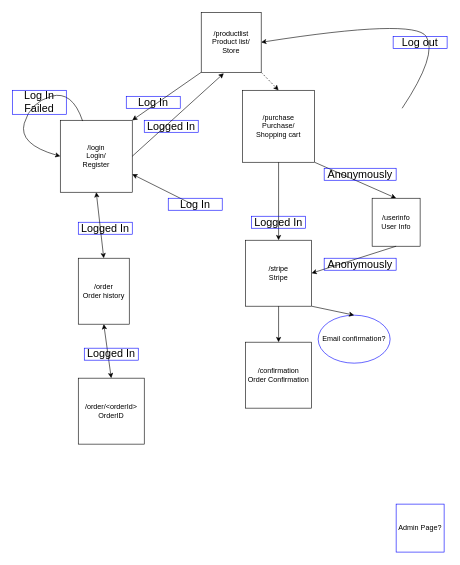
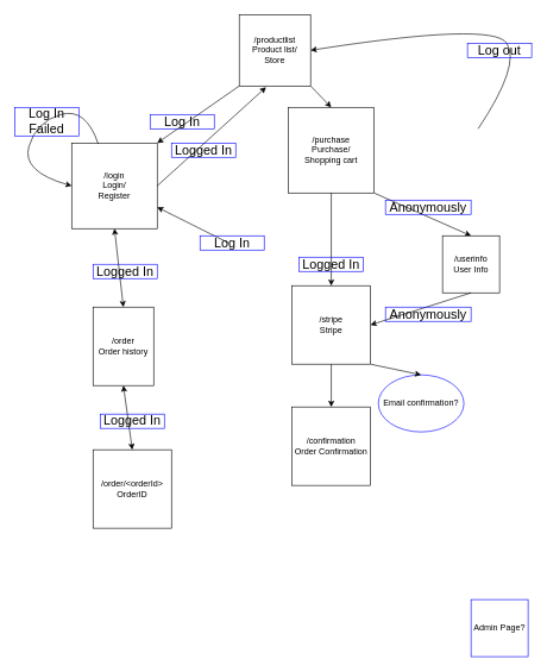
  <mxCell id="0" />
  <mxCell id="1" parent="0" />
  <mxCell id="2" value="/login&lt;br&gt;Login/&lt;br&gt;Register" style="whiteSpace=wrap;html=1;aspect=fixed;" parent="1" vertex="1"><mxGeometry x="100" y="200" width="120" height="120" as="geometry" /></mxCell>
  <mxCell id="3" value="/purchase&lt;br&gt;Purchase/&lt;br&gt;Shopping cart" style="whiteSpace=wrap;html=1;aspect=fixed;" parent="1" vertex="1"><mxGeometry x="404" y="150" width="120" height="120" as="geometry" /></mxCell>
  <mxCell id="4" value="" style="endArrow=classic;html=1;exitX=1;exitY=1;exitDx=0;exitDy=0;entryX=0.5;entryY=0;entryDx=0;entryDy=0;" parent="1" source="3" target="9" edge="1"><mxGeometry width="50" height="50" relative="1" as="geometry"><mxPoint x="310" y="290" as="sourcePoint" /><mxPoint x="540" y="380" as="targetPoint" /></mxGeometry></mxCell>
  <mxCell id="5" value="/order&lt;br&gt;Order history" style="whiteSpace=wrap;html=1;aspect=fixed;" parent="1" vertex="1"><mxGeometry x="130" y="430" width="85" height="110" as="geometry" /></mxCell>
  <mxCell id="6" value="/order/&amp;lt;orderId&amp;gt;&lt;br&gt;OrderID" style="whiteSpace=wrap;html=1;aspect=fixed;" parent="1" vertex="1"><mxGeometry x="130" y="630" width="110" height="110" as="geometry" /></mxCell>
  <mxCell id="7" value="" style="curved=1;endArrow=classic;html=1;entryX=0;entryY=0.5;entryDx=0;entryDy=0;exitX=0.311;exitY=0.011;exitDx=0;exitDy=0;exitPerimeter=0;" parent="1" source="2" target="2" edge="1"><mxGeometry width="50" height="50" relative="1" as="geometry"><mxPoint x="310" y="280" as="sourcePoint" /><mxPoint x="360" y="230" as="targetPoint" /><Array as="points"><mxPoint x="120" y="150" /><mxPoint x="50" y="170" /><mxPoint x="30" y="240" /></Array></mxGeometry></mxCell>
  <mxCell id="8" value="" style="endArrow=classic;html=1;exitX=0.5;exitY=1;exitDx=0;exitDy=0;" parent="1" source="3" target="10" edge="1"><mxGeometry width="50" height="50" relative="1" as="geometry"><mxPoint x="390" y="320" as="sourcePoint" /><mxPoint x="390" y="540" as="targetPoint" /></mxGeometry></mxCell>
  <mxCell id="9" value="/userinfo&lt;br&gt;User Info" style="whiteSpace=wrap;html=1;aspect=fixed;" parent="1" vertex="1"><mxGeometry x="620" y="330" width="80" height="80" as="geometry" /></mxCell>
  <mxCell id="10" value="/stripe&lt;br&gt;Stripe" style="whiteSpace=wrap;html=1;aspect=fixed;" parent="1" vertex="1"><mxGeometry x="409" y="400" width="110" height="110" as="geometry" /></mxCell>
  <mxCell id="11" value="&lt;font style=&quot;font-size: 18px&quot;&gt;Logged In&lt;/font&gt;" style="text;html=1;strokeColor=#0000FF;fillColor=none;align=center;verticalAlign=middle;whiteSpace=wrap;rounded=0;" parent="1" vertex="1"><mxGeometry x="419" y="360" width="90" height="20" as="geometry" /></mxCell>
  <mxCell id="12" value="" style="endArrow=classic;html=1;exitX=0.5;exitY=1;exitDx=0;exitDy=0;entryX=1;entryY=0.5;entryDx=0;entryDy=0;" parent="1" source="9" target="10" edge="1"><mxGeometry width="50" height="50" relative="1" as="geometry"><mxPoint x="540" y="460" as="sourcePoint" /><mxPoint x="390" y="520" as="targetPoint" /></mxGeometry></mxCell>
  <mxCell id="13" value="" style="endArrow=classic;html=1;entryX=0.5;entryY=0;entryDx=0;entryDy=0;exitX=0.5;exitY=1;exitDx=0;exitDy=0;" parent="1" source="10" target="30" edge="1"><mxGeometry width="50" height="50" relative="1" as="geometry"><mxPoint x="310" y="590" as="sourcePoint" /><mxPoint x="360" y="540" as="targetPoint" /></mxGeometry></mxCell>
  <mxCell id="14" value="" style="curved=1;endArrow=classic;html=1;entryX=1;entryY=0.5;entryDx=0;entryDy=0;" parent="1" edge="1" target="25"><mxGeometry width="50" height="50" relative="1" as="geometry"><mxPoint x="670" y="180" as="sourcePoint" /><mxPoint x="335" y="53.36" as="targetPoint" /><Array as="points"><mxPoint x="730" y="90" /><mxPoint x="690" y="30" /></Array></mxGeometry></mxCell>
  <mxCell id="15" value="&lt;font style=&quot;font-size: 18px&quot;&gt;Log out&lt;/font&gt;" style="text;html=1;strokeColor=#0000FF;fillColor=none;align=center;verticalAlign=middle;whiteSpace=wrap;rounded=0;" parent="1" vertex="1"><mxGeometry x="655" y="60" width="90" height="20" as="geometry" /></mxCell>
  <mxCell id="16" value="" style="endArrow=classic;startArrow=classic;html=1;exitX=0.5;exitY=0;exitDx=0;exitDy=0;entryX=0.5;entryY=1;entryDx=0;entryDy=0;" parent="1" source="6" edge="1" target="5"><mxGeometry width="50" height="50" relative="1" as="geometry"><mxPoint x="-100" y="850" as="sourcePoint" /><mxPoint x="145" y="640" as="targetPoint" /></mxGeometry></mxCell>
  <mxCell id="17" value="&lt;font style=&quot;font-size: 18px&quot;&gt;Anonymously&lt;/font&gt;" style="text;html=1;strokeColor=#0000FF;fillColor=none;align=center;verticalAlign=middle;whiteSpace=wrap;rounded=0;" parent="1" vertex="1"><mxGeometry x="540" y="280" width="120" height="20" as="geometry" /></mxCell>
  <mxCell id="18" value="&lt;font style=&quot;font-size: 18px&quot;&gt;Anonymously&lt;/font&gt;" style="text;html=1;strokeColor=#0000FF;fillColor=none;align=center;verticalAlign=middle;whiteSpace=wrap;rounded=0;" parent="1" vertex="1"><mxGeometry x="540" y="430" width="120" height="20" as="geometry" /></mxCell>
  <mxCell id="19" value="&lt;font style=&quot;font-size: 18px&quot;&gt;Logged In&lt;/font&gt;" style="text;html=1;strokeColor=#0000FF;fillColor=none;align=center;verticalAlign=middle;whiteSpace=wrap;rounded=0;" parent="1" vertex="1"><mxGeometry x="240" y="200" width="90" height="20" as="geometry" /></mxCell>
  <mxCell id="20" value="" style="endArrow=classic;html=1;exitX=1;exitY=0.5;exitDx=0;exitDy=0;entryX=0.376;entryY=1.017;entryDx=0;entryDy=0;entryPerimeter=0;" parent="1" source="2" target="25" edge="1"><mxGeometry width="50" height="50" relative="1" as="geometry"><mxPoint x="220" y="260" as="sourcePoint" /><mxPoint x="435" y="260" as="targetPoint" /></mxGeometry></mxCell>
  <mxCell id="21" value="&lt;font style=&quot;font-size: 18px&quot;&gt;Logged In&lt;/font&gt;" style="text;html=1;strokeColor=#0000FF;fillColor=none;align=center;verticalAlign=middle;whiteSpace=wrap;rounded=0;" parent="1" vertex="1"><mxGeometry x="130" y="370" width="90" height="20" as="geometry" /></mxCell>
  <mxCell id="22" value="" style="endArrow=classic;startArrow=classic;html=1;exitX=0.5;exitY=0;exitDx=0;exitDy=0;entryX=0.5;entryY=1;entryDx=0;entryDy=0;" parent="1" source="5" target="2" edge="1"><mxGeometry width="50" height="50" relative="1" as="geometry"><mxPoint x="145" y="530" as="sourcePoint" /><mxPoint x="456.72" y="322.04" as="targetPoint" /><Array as="points" /></mxGeometry></mxCell>
  <mxCell id="23" value="&lt;font style=&quot;font-size: 18px&quot;&gt;Log In&lt;br&gt;&lt;/font&gt;" style="text;html=1;strokeColor=#0000FF;fillColor=none;align=center;verticalAlign=middle;whiteSpace=wrap;rounded=0;" parent="1" vertex="1"><mxGeometry x="210" y="160" width="90" height="20" as="geometry" /></mxCell>
  <mxCell id="24" value="&lt;font style=&quot;font-size: 18px&quot;&gt;Log In Failed&lt;br&gt;&lt;/font&gt;" style="text;html=1;strokeColor=#0000FF;fillColor=none;align=center;verticalAlign=middle;whiteSpace=wrap;rounded=0;" parent="1" vertex="1"><mxGeometry x="20" y="150" width="90" height="40" as="geometry" /></mxCell>
  <mxCell id="25" value="/productlist&lt;br&gt;Product list/&lt;br&gt;Store" style="whiteSpace=wrap;html=1;aspect=fixed;" vertex="1" parent="1"><mxGeometry x="335" width="100" height="100" as="geometry" y="20" /></mxCell>
  <mxCell id="26" value="Admin Page?" style="whiteSpace=wrap;html=1;aspect=fixed;strokeColor=#0000FF;" vertex="1" parent="1"><mxGeometry x="660" y="840" width="80" height="80" as="geometry" /></mxCell>
  <mxCell id="27" value="Email confirmation?" style="ellipse;whiteSpace=wrap;html=1;strokeColor=#0000FF;" vertex="1" parent="1"><mxGeometry x="530" y="525" width="120" height="80" as="geometry" /></mxCell>
- <mxCell id="28" value="" style="endArrow=classic;html=1;exitX=1;exitY=1;exitDx=0;exitDy=0;entryX=0.5;entryY=0;entryDx=0;entryDy=0;dashed=1;" edge="1" parent="1" source="25" target="3"><mxGeometry width="50" height="50" relative="1" as="geometry"><mxPoint x="230" y="270" as="sourcePoint" /><mxPoint x="290" y="270" as="targetPoint" /></mxGeometry></mxCell>
+ <mxCell id="28" value="" style="endArrow=classic;html=1;exitX=1;exitY=1;exitDx=0;exitDy=0;entryX=0.5;entryY=0;entryDx=0;entryDy=0;" edge="1" parent="1" source="25" target="3"><mxGeometry width="50" height="50" relative="1" as="geometry"><mxPoint x="230" y="270" as="sourcePoint" /><mxPoint x="290" y="270" as="targetPoint" /></mxGeometry></mxCell>
  <mxCell id="29" value="" style="endArrow=classic;html=1;exitX=0;exitY=1;exitDx=0;exitDy=0;entryX=1;entryY=0;entryDx=0;entryDy=0;" edge="1" parent="1" source="25" target="2"><mxGeometry width="50" height="50" relative="1" as="geometry"><mxPoint x="240" y="280" as="sourcePoint" /><mxPoint x="300" y="280" as="targetPoint" /></mxGeometry></mxCell>
  <mxCell id="30" value="/confirmation&lt;br&gt;Order Confirmation" style="whiteSpace=wrap;html=1;aspect=fixed;" vertex="1" parent="1"><mxGeometry x="409" y="570" width="110" height="110" as="geometry" /></mxCell>
  <mxCell id="31" value="&lt;font style=&quot;font-size: 18px&quot;&gt;Logged In&lt;/font&gt;" style="text;html=1;strokeColor=#0000FF;fillColor=none;align=center;verticalAlign=middle;whiteSpace=wrap;rounded=0;" vertex="1" parent="1"><mxGeometry x="140" y="580" width="90" height="20" as="geometry" /></mxCell>
  <mxCell id="32" value="" style="endArrow=classic;html=1;entryX=1;entryY=0.75;entryDx=0;entryDy=0;" edge="1" parent="1" target="2"><mxGeometry width="50" height="50" relative="1" as="geometry"><mxPoint x="320" y="340" as="sourcePoint" /><mxPoint x="227.5" y="370" as="targetPoint" /></mxGeometry></mxCell>
  <mxCell id="33" value="&lt;font style=&quot;font-size: 18px&quot;&gt;Log In&lt;br&gt;&lt;/font&gt;" style="text;html=1;strokeColor=#0000FF;fillColor=none;align=center;verticalAlign=middle;whiteSpace=wrap;rounded=0;" vertex="1" parent="1"><mxGeometry x="280" y="330" width="90" height="20" as="geometry" /></mxCell>
  <mxCell id="34" value="" style="endArrow=classic;html=1;entryX=0.5;entryY=0;entryDx=0;entryDy=0;exitX=1;exitY=1;exitDx=0;exitDy=0;" edge="1" parent="1" source="10" target="27"><mxGeometry width="50" height="50" relative="1" as="geometry"><mxPoint x="474" y="520" as="sourcePoint" /><mxPoint x="474" y="580" as="targetPoint" /></mxGeometry></mxCell>
